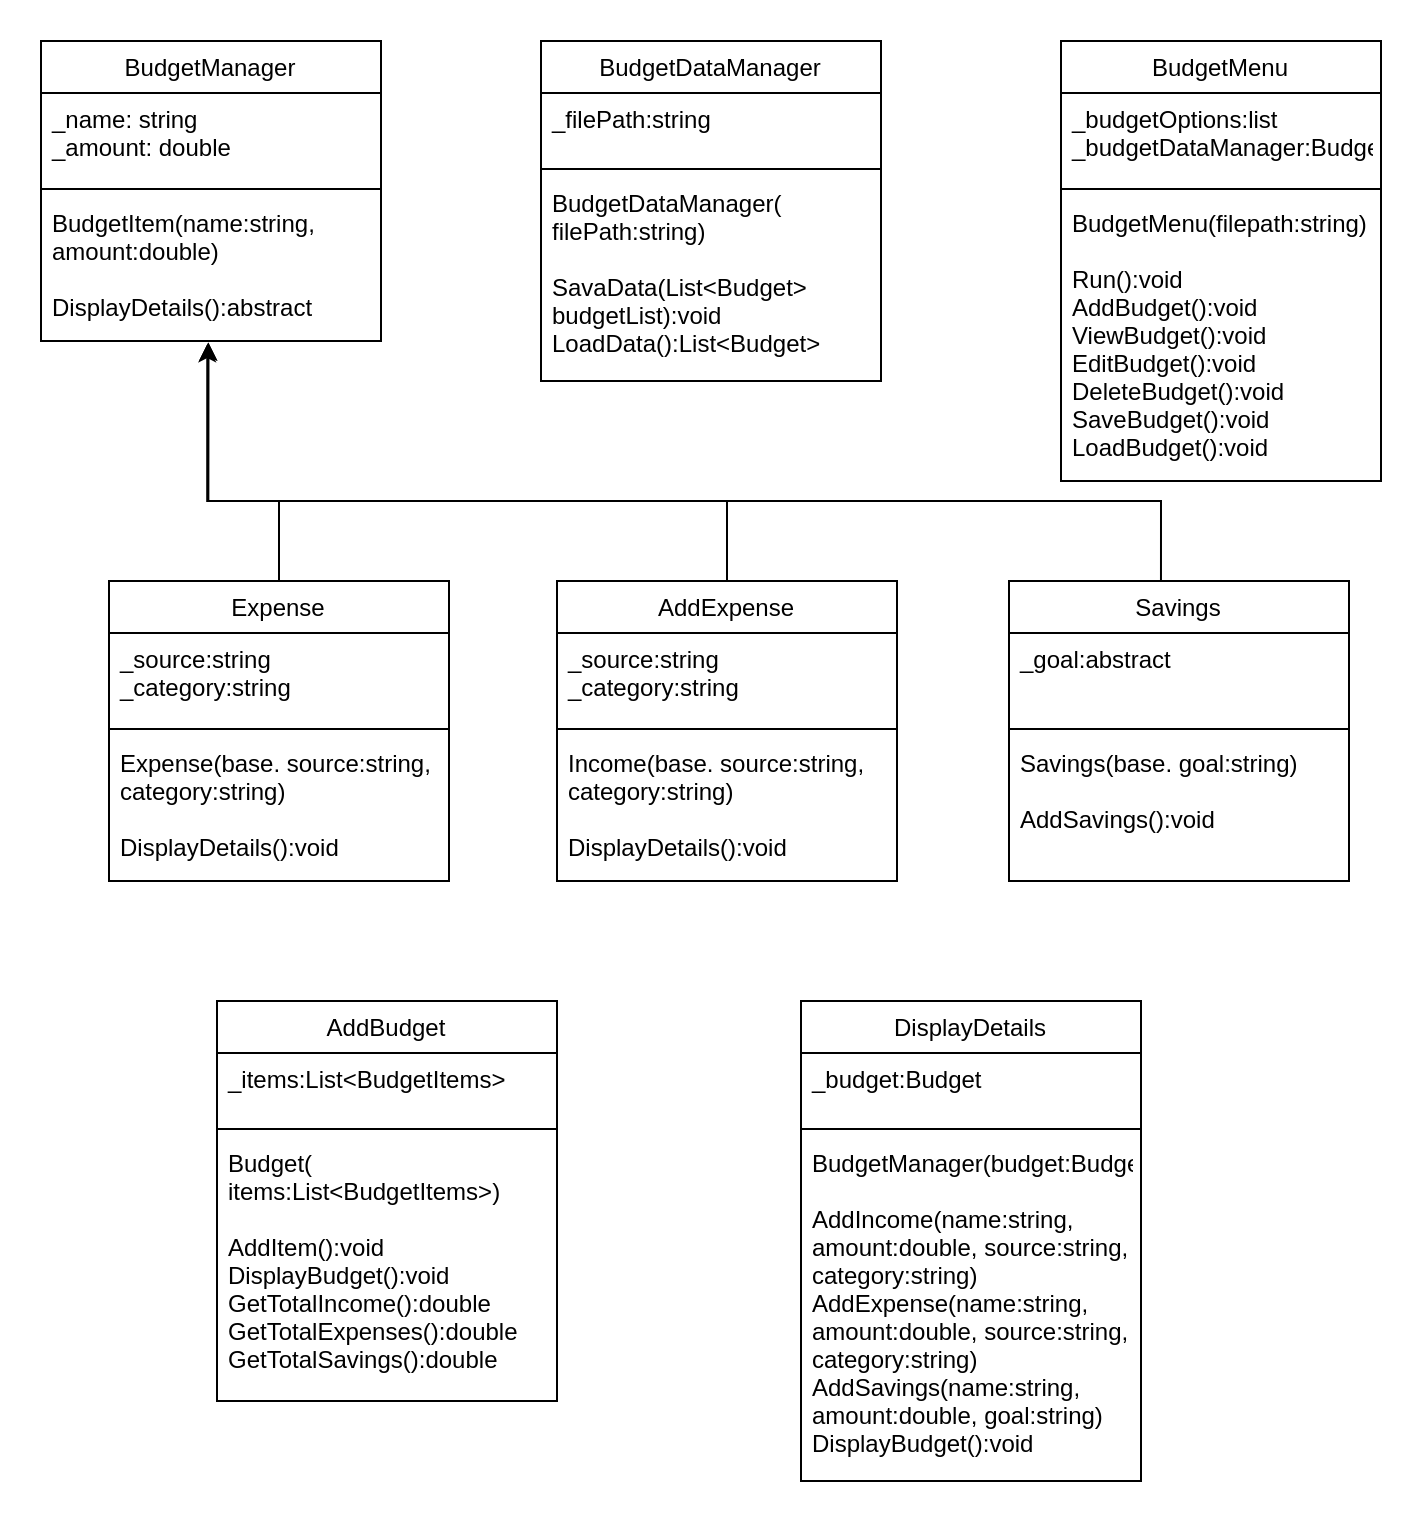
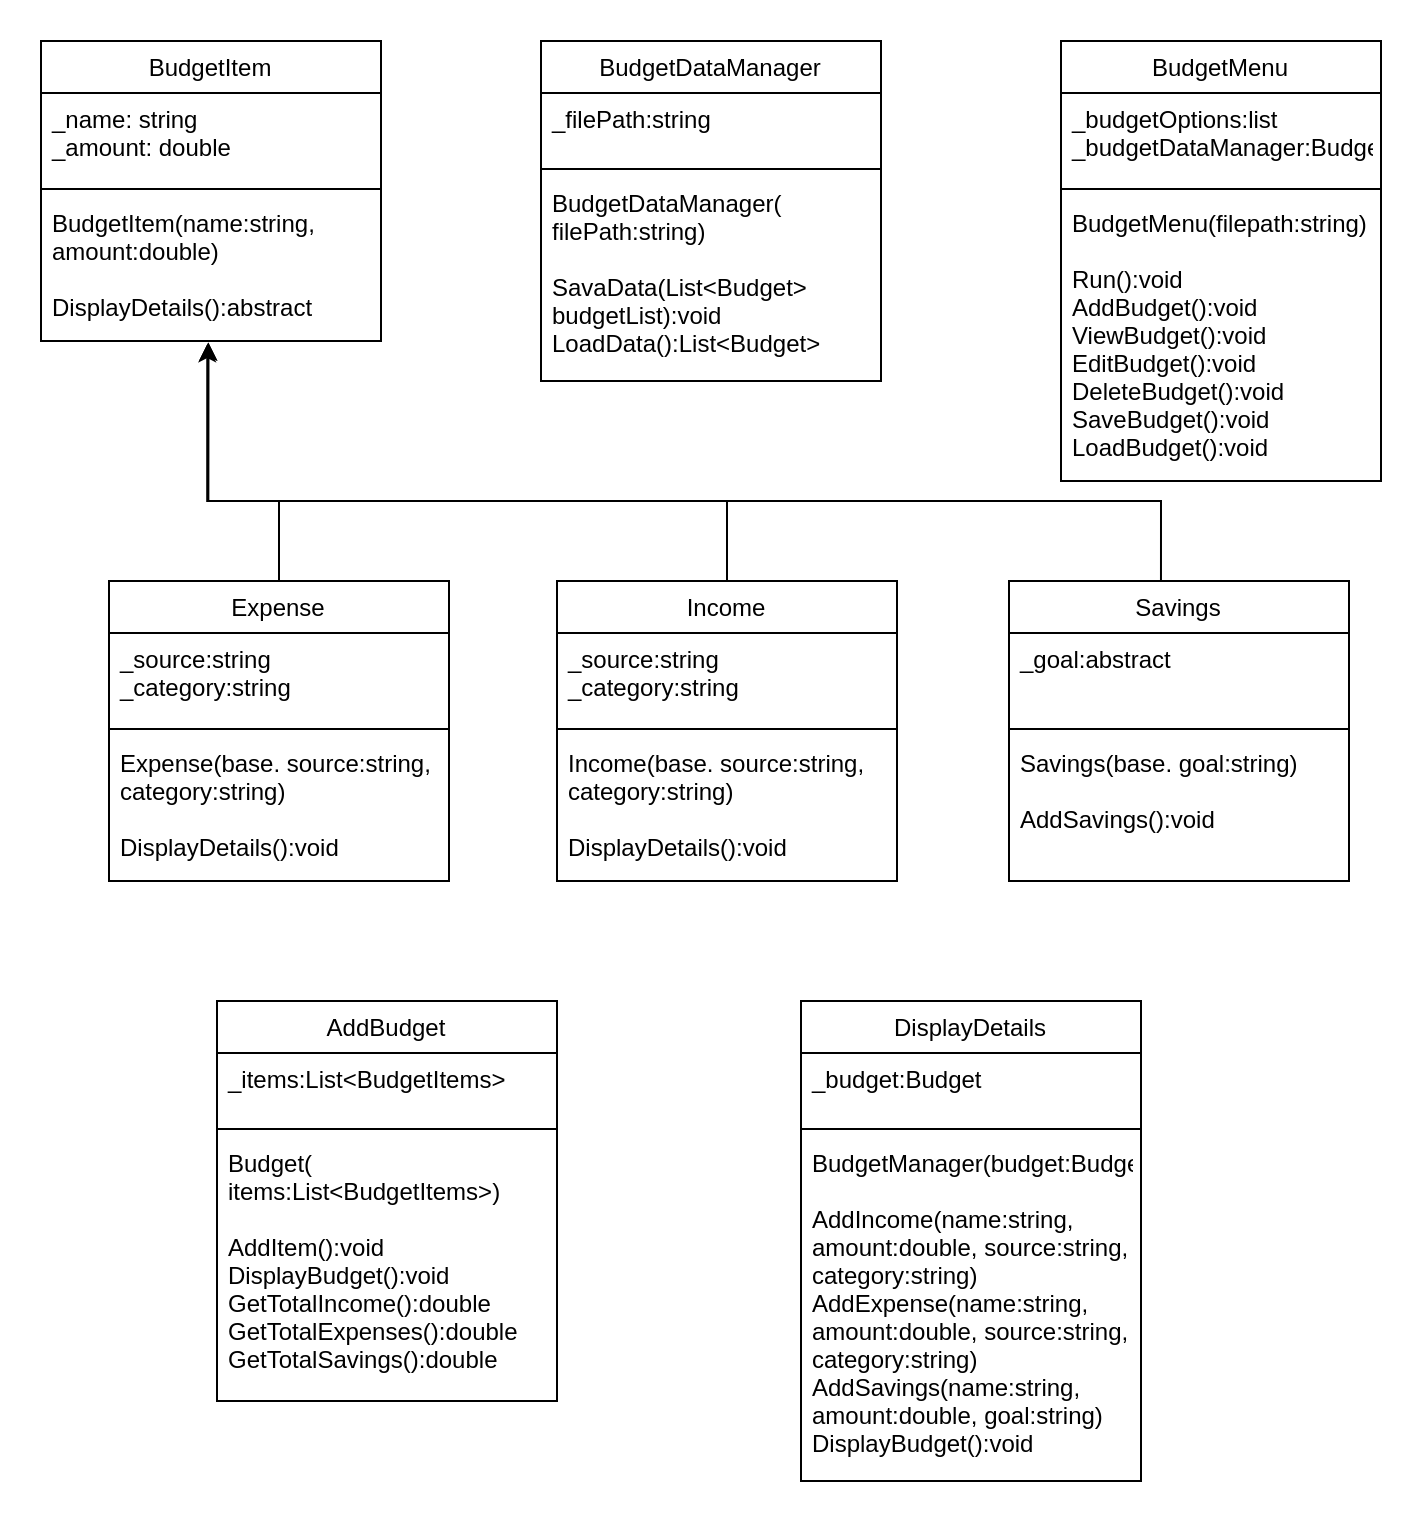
  <mxCell id="0" />
  <mxCell id="1" parent="0" />
  <mxCell id="2" value="BudgetMenu" style="swimlane;fontStyle=0;align=center;verticalAlign=top;childLayout=stackLayout;horizontal=1;startSize=26;horizontalStack=0;resizeParent=1;resizeLast=0;collapsible=1;marginBottom=0;rounded=0;shadow=0;strokeWidth=1;" parent="1" vertex="1"><mxGeometry x="530" y="20" width="160" height="220" as="geometry"><mxRectangle x="550" y="140" width="160" height="26" as="alternateBounds" /></mxGeometry></mxCell>
  <mxCell id="3" value="_budgetOptions:list&#10;_budgetDataManager:BudgetDataManager" style="text;align=left;verticalAlign=top;spacingLeft=4;spacingRight=4;overflow=hidden;rotatable=0;points=[[0,0.5],[1,0.5]];portConstraint=eastwest;" parent="2" vertex="1"><mxGeometry y="26" width="160" height="44" as="geometry" /></mxCell>
  <mxCell id="4" value="" style="line;html=1;strokeWidth=1;align=left;verticalAlign=middle;spacingTop=-1;spacingLeft=3;spacingRight=3;rotatable=0;labelPosition=right;points=[];portConstraint=eastwest;" parent="2" vertex="1"><mxGeometry y="70" width="160" height="8" as="geometry" /></mxCell>
  <mxCell id="5" value="BudgetMenu(filepath:string)&#10;&#10;Run():void&#10;AddBudget():void&#10;ViewBudget():void&#10;EditBudget():void&#10;DeleteBudget():void&#10;SaveBudget():void&#10;LoadBudget():void" style="text;align=left;verticalAlign=top;spacingLeft=4;spacingRight=4;overflow=hidden;rotatable=0;points=[[0,0.5],[1,0.5]];portConstraint=eastwest;" parent="2" vertex="1"><mxGeometry y="78" width="160" height="142" as="geometry" /></mxCell>
  <mxCell id="6" value="BudgetDataManager" style="swimlane;fontStyle=0;align=center;verticalAlign=top;childLayout=stackLayout;horizontal=1;startSize=26;horizontalStack=0;resizeParent=1;resizeLast=0;collapsible=1;marginBottom=0;rounded=0;shadow=0;strokeWidth=1;" parent="1" vertex="1"><mxGeometry x="270" y="20" width="170" height="170" as="geometry"><mxRectangle x="550" y="140" width="160" height="26" as="alternateBounds" /></mxGeometry></mxCell>
  <mxCell id="7" value="_filePath:string" style="text;align=left;verticalAlign=top;spacingLeft=4;spacingRight=4;overflow=hidden;rotatable=0;points=[[0,0.5],[1,0.5]];portConstraint=eastwest;" parent="6" vertex="1"><mxGeometry y="26" width="170" height="34" as="geometry" /></mxCell>
  <mxCell id="8" value="" style="line;html=1;strokeWidth=1;align=left;verticalAlign=middle;spacingTop=-1;spacingLeft=3;spacingRight=3;rotatable=0;labelPosition=right;points=[];portConstraint=eastwest;" parent="6" vertex="1"><mxGeometry y="60" width="170" height="8" as="geometry" /></mxCell>
  <mxCell id="9" value="BudgetDataManager(&#10;filePath:string)&#10;&#10;SavaData(List&lt;Budget&gt; &#10;budgetList):void&#10;LoadData():List&lt;Budget&gt;" style="text;align=left;verticalAlign=top;spacingLeft=4;spacingRight=4;overflow=hidden;rotatable=0;points=[[0,0.5],[1,0.5]];portConstraint=eastwest;" parent="6" vertex="1"><mxGeometry y="68" width="170" height="102" as="geometry" /></mxCell>
- <mxCell id="10" value="BudgetManager" style="swimlane;fontStyle=0;align=center;verticalAlign=top;childLayout=stackLayout;horizontal=1;startSize=26;horizontalStack=0;resizeParent=1;resizeLast=0;collapsible=1;marginBottom=0;rounded=0;shadow=0;strokeWidth=1;" parent="1" vertex="1"><mxGeometry x="20" y="20" width="170" height="150" as="geometry"><mxRectangle x="550" y="140" width="160" height="26" as="alternateBounds" /></mxGeometry></mxCell>
+ <mxCell id="10" value="BudgetItem" style="swimlane;fontStyle=0;align=center;verticalAlign=top;childLayout=stackLayout;horizontal=1;startSize=26;horizontalStack=0;resizeParent=1;resizeLast=0;collapsible=1;marginBottom=0;rounded=0;shadow=0;strokeWidth=1;" parent="1" vertex="1"><mxGeometry x="20" y="20" width="170" height="150" as="geometry"><mxRectangle x="550" y="140" width="160" height="26" as="alternateBounds" /></mxGeometry></mxCell>
  <mxCell id="11" value="_name: string&#10;_amount: double" style="text;align=left;verticalAlign=top;spacingLeft=4;spacingRight=4;overflow=hidden;rotatable=0;points=[[0,0.5],[1,0.5]];portConstraint=eastwest;" parent="10" vertex="1"><mxGeometry y="26" width="170" height="44" as="geometry" /></mxCell>
  <mxCell id="12" value="" style="line;html=1;strokeWidth=1;align=left;verticalAlign=middle;spacingTop=-1;spacingLeft=3;spacingRight=3;rotatable=0;labelPosition=right;points=[];portConstraint=eastwest;" parent="10" vertex="1"><mxGeometry y="70" width="170" height="8" as="geometry" /></mxCell>
  <mxCell id="13" value="BudgetItem(name:string, &#10;amount:double)&#10;&#10;DisplayDetails():abstract" style="text;align=left;verticalAlign=top;spacingLeft=4;spacingRight=4;overflow=hidden;rotatable=0;points=[[0,0.5],[1,0.5]];portConstraint=eastwest;" parent="10" vertex="1"><mxGeometry y="78" width="170" height="72" as="geometry" /></mxCell>
  <mxCell id="14" style="edgeStyle=orthogonalEdgeStyle;rounded=0;orthogonalLoop=1;jettySize=auto;html=1;entryX=0.489;entryY=1.022;entryDx=0;entryDy=0;entryPerimeter=0;exitX=0.5;exitY=0;exitDx=0;exitDy=0;" parent="1" source="15" target="13" edge="1"><mxGeometry relative="1" as="geometry"><mxPoint x="260" y="230" as="sourcePoint" /><Array as="points"><mxPoint x="363" y="250" /><mxPoint x="103" y="250" /></Array></mxGeometry></mxCell>
- <mxCell id="15" value="AddExpense" style="swimlane;fontStyle=0;align=center;verticalAlign=top;childLayout=stackLayout;horizontal=1;startSize=26;horizontalStack=0;resizeParent=1;resizeLast=0;collapsible=1;marginBottom=0;rounded=0;shadow=0;strokeWidth=1;" parent="1" vertex="1"><mxGeometry x="278" y="290" width="170" height="150" as="geometry"><mxRectangle x="550" y="140" width="160" height="26" as="alternateBounds" /></mxGeometry></mxCell>
+ <mxCell id="15" value="Income" style="swimlane;fontStyle=0;align=center;verticalAlign=top;childLayout=stackLayout;horizontal=1;startSize=26;horizontalStack=0;resizeParent=1;resizeLast=0;collapsible=1;marginBottom=0;rounded=0;shadow=0;strokeWidth=1;" parent="1" vertex="1"><mxGeometry x="278" y="290" width="170" height="150" as="geometry"><mxRectangle x="550" y="140" width="160" height="26" as="alternateBounds" /></mxGeometry></mxCell>
  <mxCell id="16" value="_source:string&#10;_category:string" style="text;align=left;verticalAlign=top;spacingLeft=4;spacingRight=4;overflow=hidden;rotatable=0;points=[[0,0.5],[1,0.5]];portConstraint=eastwest;" parent="15" vertex="1"><mxGeometry y="26" width="170" height="44" as="geometry" /></mxCell>
  <mxCell id="17" value="" style="line;html=1;strokeWidth=1;align=left;verticalAlign=middle;spacingTop=-1;spacingLeft=3;spacingRight=3;rotatable=0;labelPosition=right;points=[];portConstraint=eastwest;" parent="15" vertex="1"><mxGeometry y="70" width="170" height="8" as="geometry" /></mxCell>
  <mxCell id="18" value="Income(base. source:string,&#10;category:string)&#10;&#10;DisplayDetails():void" style="text;align=left;verticalAlign=top;spacingLeft=4;spacingRight=4;overflow=hidden;rotatable=0;points=[[0,0.5],[1,0.5]];portConstraint=eastwest;" parent="15" vertex="1"><mxGeometry y="78" width="170" height="72" as="geometry" /></mxCell>
  <mxCell id="19" style="edgeStyle=orthogonalEdgeStyle;rounded=0;orthogonalLoop=1;jettySize=auto;html=1;exitX=0.5;exitY=0;exitDx=0;exitDy=0;entryX=0.492;entryY=1.011;entryDx=0;entryDy=0;entryPerimeter=0;" parent="1" source="20" target="13" edge="1"><mxGeometry relative="1" as="geometry"><mxPoint x="220" y="180" as="targetPoint" /><Array as="points"><mxPoint x="139" y="250" /><mxPoint x="104" y="250" /></Array><mxPoint x="20" y="230" as="sourcePoint" /></mxGeometry></mxCell>
  <mxCell id="20" value="Expense" style="swimlane;fontStyle=0;align=center;verticalAlign=top;childLayout=stackLayout;horizontal=1;startSize=26;horizontalStack=0;resizeParent=1;resizeLast=0;collapsible=1;marginBottom=0;rounded=0;shadow=0;strokeWidth=1;" parent="1" vertex="1"><mxGeometry x="54" y="290" width="170" height="150" as="geometry"><mxRectangle x="550" y="140" width="160" height="26" as="alternateBounds" /></mxGeometry></mxCell>
  <mxCell id="21" value="_source:string&#10;_category:string" style="text;align=left;verticalAlign=top;spacingLeft=4;spacingRight=4;overflow=hidden;rotatable=0;points=[[0,0.5],[1,0.5]];portConstraint=eastwest;" parent="20" vertex="1"><mxGeometry y="26" width="170" height="44" as="geometry" /></mxCell>
  <mxCell id="22" value="" style="line;html=1;strokeWidth=1;align=left;verticalAlign=middle;spacingTop=-1;spacingLeft=3;spacingRight=3;rotatable=0;labelPosition=right;points=[];portConstraint=eastwest;" parent="20" vertex="1"><mxGeometry y="70" width="170" height="8" as="geometry" /></mxCell>
  <mxCell id="23" value="Expense(base. source:string,&#10;category:string)&#10;&#10;DisplayDetails():void" style="text;align=left;verticalAlign=top;spacingLeft=4;spacingRight=4;overflow=hidden;rotatable=0;points=[[0,0.5],[1,0.5]];portConstraint=eastwest;" parent="20" vertex="1"><mxGeometry y="78" width="170" height="72" as="geometry" /></mxCell>
  <mxCell id="24" style="edgeStyle=orthogonalEdgeStyle;rounded=0;orthogonalLoop=1;jettySize=auto;html=1;entryX=0.492;entryY=1.011;entryDx=0;entryDy=0;entryPerimeter=0;exitX=0.447;exitY=0.013;exitDx=0;exitDy=0;exitPerimeter=0;" parent="1" source="25" target="13" edge="1"><mxGeometry relative="1" as="geometry"><Array as="points"><mxPoint x="580" y="250" /><mxPoint x="104" y="250" /></Array></mxGeometry></mxCell>
  <mxCell id="25" value="Savings" style="swimlane;fontStyle=0;align=center;verticalAlign=top;childLayout=stackLayout;horizontal=1;startSize=26;horizontalStack=0;resizeParent=1;resizeLast=0;collapsible=1;marginBottom=0;rounded=0;shadow=0;strokeWidth=1;" parent="1" vertex="1"><mxGeometry x="504" y="290" width="170" height="150" as="geometry"><mxRectangle x="550" y="140" width="160" height="26" as="alternateBounds" /></mxGeometry></mxCell>
  <mxCell id="26" value="_goal:abstract" style="text;align=left;verticalAlign=top;spacingLeft=4;spacingRight=4;overflow=hidden;rotatable=0;points=[[0,0.5],[1,0.5]];portConstraint=eastwest;" parent="25" vertex="1"><mxGeometry y="26" width="170" height="44" as="geometry" /></mxCell>
  <mxCell id="27" value="" style="line;html=1;strokeWidth=1;align=left;verticalAlign=middle;spacingTop=-1;spacingLeft=3;spacingRight=3;rotatable=0;labelPosition=right;points=[];portConstraint=eastwest;" parent="25" vertex="1"><mxGeometry y="70" width="170" height="8" as="geometry" /></mxCell>
  <mxCell id="28" value="Savings(base. goal:string)&#10;&#10;AddSavings():void" style="text;align=left;verticalAlign=top;spacingLeft=4;spacingRight=4;overflow=hidden;rotatable=0;points=[[0,0.5],[1,0.5]];portConstraint=eastwest;" parent="25" vertex="1"><mxGeometry y="78" width="170" height="72" as="geometry" /></mxCell>
  <mxCell id="29" value="AddBudget" style="swimlane;fontStyle=0;align=center;verticalAlign=top;childLayout=stackLayout;horizontal=1;startSize=26;horizontalStack=0;resizeParent=1;resizeLast=0;collapsible=1;marginBottom=0;rounded=0;shadow=0;strokeWidth=1;" parent="1" vertex="1"><mxGeometry x="108" y="500" width="170" height="200" as="geometry"><mxRectangle x="550" y="140" width="160" height="26" as="alternateBounds" /></mxGeometry></mxCell>
  <mxCell id="30" value="_items:List&lt;BudgetItems&gt;" style="text;align=left;verticalAlign=top;spacingLeft=4;spacingRight=4;overflow=hidden;rotatable=0;points=[[0,0.5],[1,0.5]];portConstraint=eastwest;" parent="29" vertex="1"><mxGeometry y="26" width="170" height="34" as="geometry" /></mxCell>
  <mxCell id="31" value="" style="line;html=1;strokeWidth=1;align=left;verticalAlign=middle;spacingTop=-1;spacingLeft=3;spacingRight=3;rotatable=0;labelPosition=right;points=[];portConstraint=eastwest;" parent="29" vertex="1"><mxGeometry y="60" width="170" height="8" as="geometry" /></mxCell>
  <mxCell id="32" value="Budget(&#10;items:List&lt;BudgetItems&gt;)&#10;&#10;AddItem():void&#10;DisplayBudget():void&#10;GetTotalIncome():double&#10;GetTotalExpenses():double&#10;GetTotalSavings():double&#10;" style="text;align=left;verticalAlign=top;spacingLeft=4;spacingRight=4;overflow=hidden;rotatable=0;points=[[0,0.5],[1,0.5]];portConstraint=eastwest;" parent="29" vertex="1"><mxGeometry y="68" width="170" height="122" as="geometry" /></mxCell>
  <mxCell id="33" value="DisplayDetails" style="swimlane;fontStyle=0;align=center;verticalAlign=top;childLayout=stackLayout;horizontal=1;startSize=26;horizontalStack=0;resizeParent=1;resizeLast=0;collapsible=1;marginBottom=0;rounded=0;shadow=0;strokeWidth=1;" parent="1" vertex="1"><mxGeometry x="400" y="500" width="170" height="240" as="geometry"><mxRectangle x="550" y="140" width="160" height="26" as="alternateBounds" /></mxGeometry></mxCell>
  <mxCell id="34" value="_budget:Budget" style="text;align=left;verticalAlign=top;spacingLeft=4;spacingRight=4;overflow=hidden;rotatable=0;points=[[0,0.5],[1,0.5]];portConstraint=eastwest;" parent="33" vertex="1"><mxGeometry y="26" width="170" height="34" as="geometry" /></mxCell>
  <mxCell id="35" value="" style="line;html=1;strokeWidth=1;align=left;verticalAlign=middle;spacingTop=-1;spacingLeft=3;spacingRight=3;rotatable=0;labelPosition=right;points=[];portConstraint=eastwest;" parent="33" vertex="1"><mxGeometry y="60" width="170" height="8" as="geometry" /></mxCell>
  <mxCell id="36" value="BudgetManager(budget:Budget)&#10;&#10;AddIncome(name:string,&#10;amount:double, source:string,&#10;category:string)&#10;AddExpense(name:string,&#10;amount:double, source:string,&#10;category:string)&#10;AddSavings(name:string,&#10;amount:double, goal:string)&#10;DisplayBudget():void" style="text;align=left;verticalAlign=top;spacingLeft=4;spacingRight=4;overflow=hidden;rotatable=0;points=[[0,0.5],[1,0.5]];portConstraint=eastwest;" parent="33" vertex="1"><mxGeometry y="68" width="170" height="162" as="geometry" /></mxCell>
